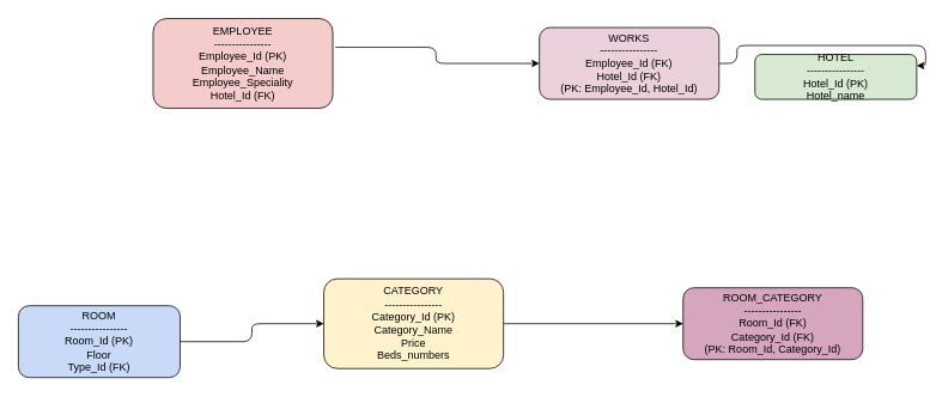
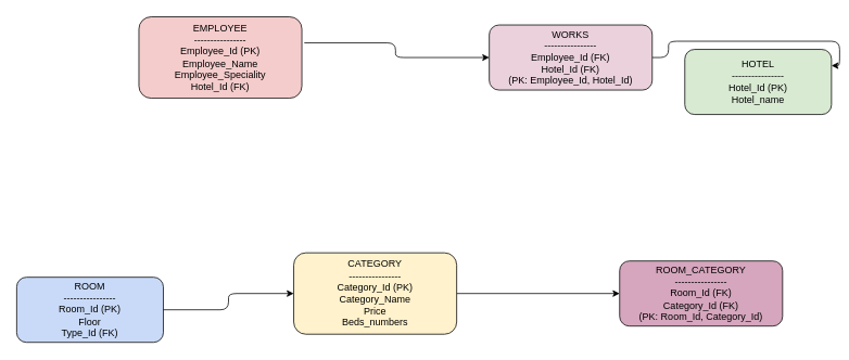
  <mxCell id="0" />
  <mxCell id="1" parent="0" />
- <mxCell id="2" value="HOTEL&#10;----------------&#10;Hotel_Id (PK)&#10;Hotel_name" style="shape=rectangle;whiteSpace=wrap;rounded=1;fillColor=#D9EAD3;" parent="1" vertex="1"><mxGeometry x="840" y="60" width="180" height="50" as="geometry" /></mxCell>
+ <mxCell id="2" value="HOTEL&#10;----------------&#10;Hotel_Id (PK)&#10;Hotel_name" style="shape=rectangle;whiteSpace=wrap;rounded=1;fillColor=#D9EAD3;" parent="1" vertex="1"><mxGeometry x="840" y="60" width="180" height="80" as="geometry" /></mxCell>
  <mxCell id="3" value="EMPLOYEE&#10;----------------&#10;Employee_Id (PK)&#10;Employee_Name&#10;Employee_Speciality&#10;Hotel_Id (FK)" style="shape=rectangle;whiteSpace=wrap;rounded=1;fillColor=#F4CCCC;" parent="1" vertex="1"><mxGeometry x="170" y="20" width="200" height="100" as="geometry" /></mxCell>
  <mxCell id="4" value="ROOM&#10;----------------&#10;Room_Id (PK)&#10;Floor&#10;Type_Id (FK)" style="shape=rectangle;whiteSpace=wrap;rounded=1;fillColor=#C9DAF8;" parent="1" vertex="1"><mxGeometry x="20" y="340" width="180" height="80" as="geometry" /></mxCell>
  <mxCell id="5" value="ROOM_CATEGORY&#10;----------------&#10;Room_Id (FK)&#10;Category_Id (FK)&#10;(PK: Room_Id, Category_Id)" style="shape=rectangle;whiteSpace=wrap;rounded=1;fillColor=#D5A6BD;" parent="1" vertex="1"><mxGeometry x="760" y="320" width="200" height="80" as="geometry" /></mxCell>
  <mxCell id="6" style="edgeStyle=orthogonalEdgeStyle;entryX=1;entryY=0.25;entryDx=0;entryDy=0;" parent="1" source="11" target="2" edge="1"><mxGeometry relative="1" as="geometry" /></mxCell>
  <mxCell id="7" style="edgeStyle=orthogonalEdgeStyle;" parent="1" source="9" target="5" edge="1"><mxGeometry relative="1" as="geometry" /></mxCell>
  <mxCell id="8" value="" style="edgeStyle=orthogonalEdgeStyle;" parent="1" source="4" target="9" edge="1"><mxGeometry relative="1" as="geometry"><mxPoint x="200" y="380" as="sourcePoint" /><mxPoint x="760" y="360" as="targetPoint" /></mxGeometry></mxCell>
  <mxCell id="9" value="CATEGORY&#10;----------------&#10;Category_Id (PK)&#10;Category_Name&#10;Price&#10;Beds_numbers" style="shape=rectangle;whiteSpace=wrap;rounded=1;fillColor=#FFF2CC;" parent="1" vertex="1"><mxGeometry x="360" y="310" width="200" height="100" as="geometry" /></mxCell>
  <mxCell id="10" value="" style="edgeStyle=orthogonalEdgeStyle;exitX=1.015;exitY=0.32;exitDx=0;exitDy=0;exitPerimeter=0;" edge="1" parent="1" source="3" target="11"><mxGeometry relative="1" as="geometry"><mxPoint x="200" y="80" as="sourcePoint" /><mxPoint x="610" y="150" as="targetPoint" /></mxGeometry></mxCell>
  <mxCell id="11" value="WORKS&#10;----------------&#10;Employee_Id (FK)&#10;Hotel_Id (FK)&#10;(PK: Employee_Id, Hotel_Id)" style="shape=rectangle;whiteSpace=wrap;rounded=1;fillColor=#EAD1DC;" parent="1" vertex="1"><mxGeometry x="600" y="30" width="200" height="80" as="geometry" /></mxCell>
